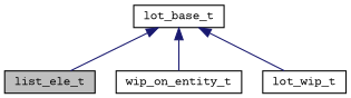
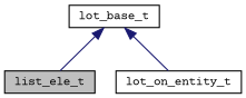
  digraph {
    fontname="Courier Prime"
    node [color=black fillcolor=white fontname="Courier Prime" fontsize=10 shape=record style=filled]
    edge [color=midnightblue dir=back fontname="Courier Prime" fontsize=10 labelfontname=Helvetica labelfontsize=10 style=solid]
    n1 [fillcolor=grey75 fontcolor=black height=0.2 label=list_ele_t width=0.4]
    n2 [height=0.2 label=lot_base_t width=0.4]
-   n3 [height=0.2 label=wip_on_entity_t width=0.4]
-   n4 [height=0.2 label=lot_wip_t width=0.4]
+   n3 [height=0.2 label=lot_on_entity_t width=0.4]
    n2 -> n1
    n2 -> n3
-   n2 -> n4
  }
